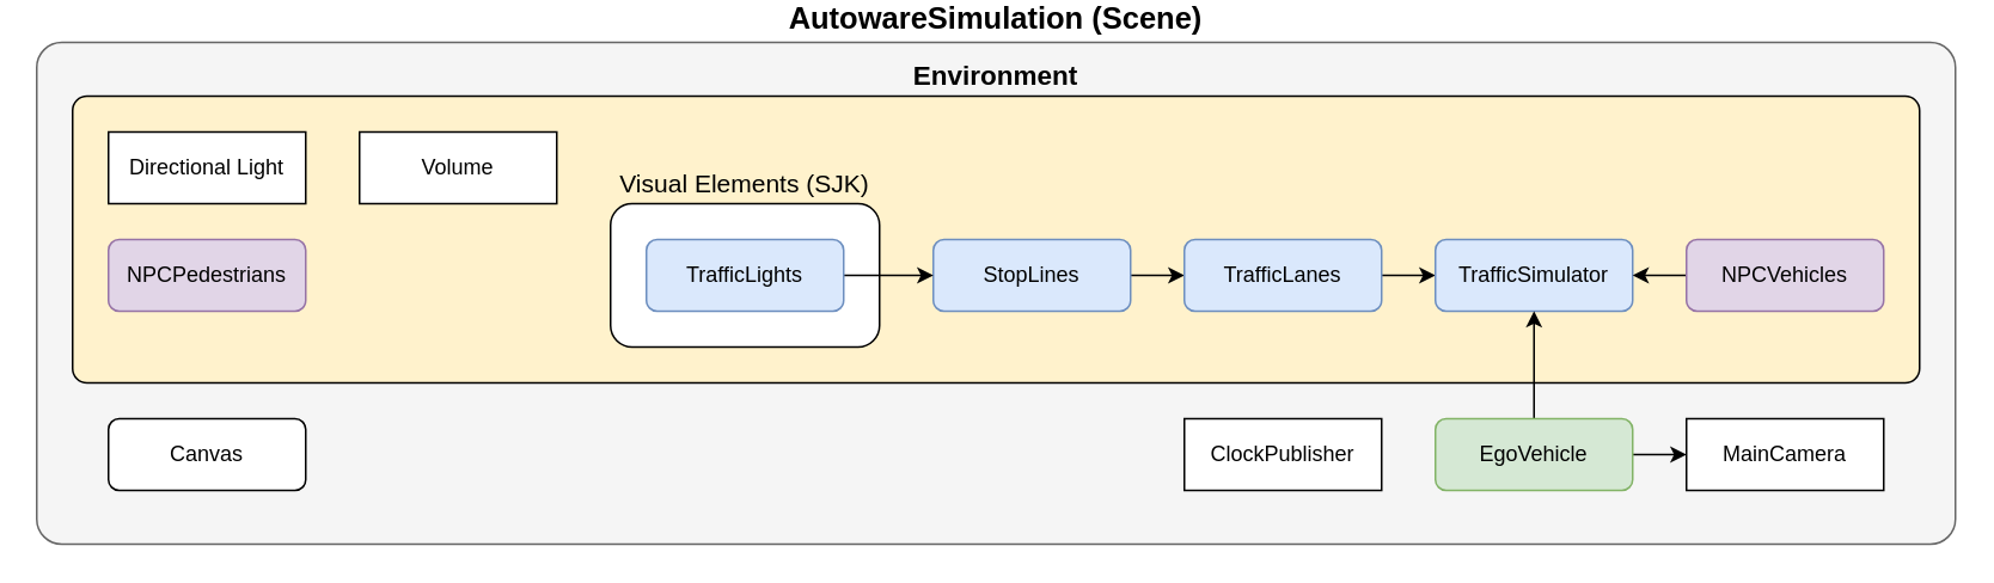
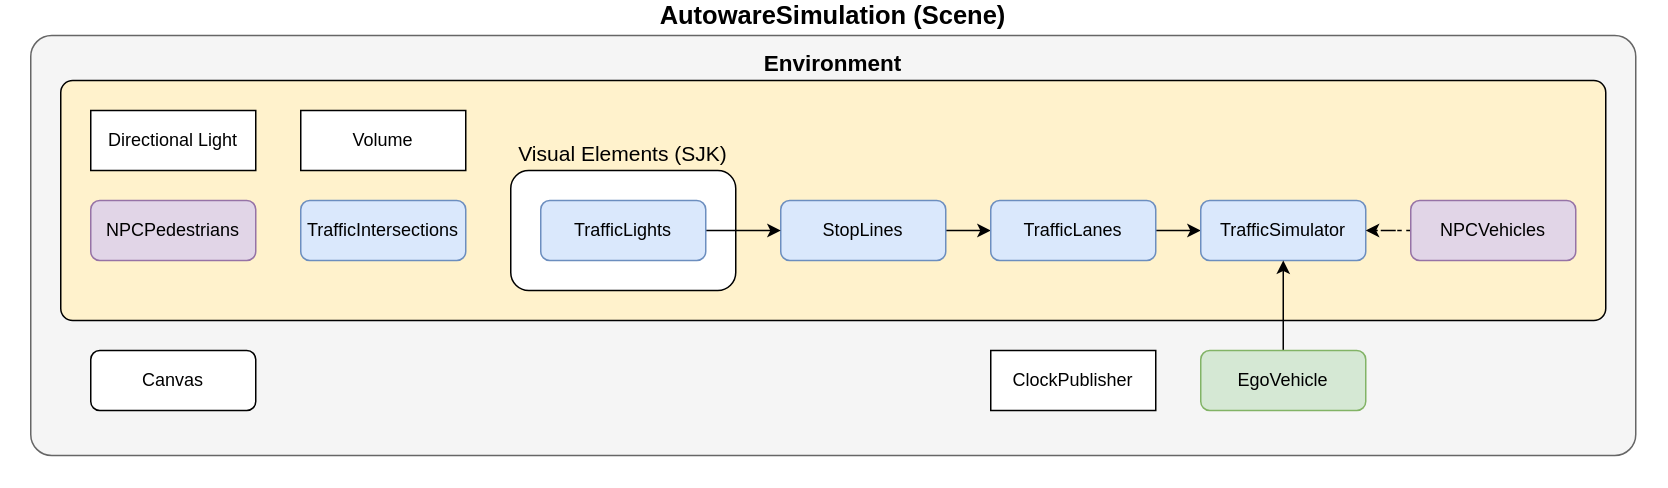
  <mxCell id="0" />
  <mxCell id="1" parent="0" />
  <mxCell id="2" value="AutowareSimulation (Scene)" style="rounded=1;whiteSpace=wrap;html=1;labelPosition=center;verticalLabelPosition=top;align=center;verticalAlign=bottom;fontStyle=1;fontSize=17;glass=0;arcSize=5;fillColor=#f5f5f5;fontColor=#000000;strokeColor=#666666;strokeWidth=1;" parent="1" vertex="1"><mxGeometry x="20" y="20" width="1070" height="280" as="geometry" /></mxCell>
  <mxCell id="3" value="&lt;div style=&quot;font-size: 15px;&quot;&gt;Environment&lt;/div&gt;" style="rounded=1;whiteSpace=wrap;html=1;labelPosition=center;verticalLabelPosition=top;align=center;verticalAlign=bottom;labelBackgroundColor=none;labelBorderColor=none;horizontal=1;fontStyle=1;fontSize=15;glass=0;arcSize=5;strokeWidth=1;strokeColor=#000000;fillColor=#fff2cc;" parent="1" vertex="1"><mxGeometry x="40" y="50" width="1030" height="160" as="geometry" /></mxCell>
  <mxCell id="4" value="Visual Elements (SJK)" style="rounded=1;whiteSpace=wrap;html=1;labelPosition=center;verticalLabelPosition=top;align=center;verticalAlign=bottom;fontSize=14;" parent="1" vertex="1"><mxGeometry x="340" y="110" width="150" height="80" as="geometry" /></mxCell>
  <mxCell id="5" value="" style="edgeStyle=orthogonalEdgeStyle;rounded=0;orthogonalLoop=1;jettySize=auto;html=1;" parent="1" source="6" target="8" edge="1"><mxGeometry relative="1" as="geometry" /></mxCell>
  <mxCell id="6" value="StopLines" style="rounded=1;whiteSpace=wrap;html=1;fillColor=#dae8fc;strokeColor=#6c8ebf;" parent="1" vertex="1"><mxGeometry x="520" y="130" width="110" height="40" as="geometry" /></mxCell>
  <mxCell id="7" value="" style="edgeStyle=orthogonalEdgeStyle;rounded=0;orthogonalLoop=1;jettySize=auto;html=1;" parent="1" source="8" target="12" edge="1"><mxGeometry relative="1" as="geometry" /></mxCell>
  <mxCell id="8" value="&lt;div&gt;TrafficLanes&lt;/div&gt;" style="rounded=1;whiteSpace=wrap;html=1;fillColor=#dae8fc;strokeColor=#6c8ebf;" parent="1" vertex="1"><mxGeometry x="660" y="130" width="110" height="40" as="geometry" /></mxCell>
+ <mxCell id="9" value="&lt;div&gt;TrafficIntersections&lt;/div&gt;" style="rounded=1;whiteSpace=wrap;html=1;fillColor=#dae8fc;strokeColor=#6c8ebf;" parent="1" vertex="1"><mxGeometry x="200" y="130" width="110" height="40" as="geometry" /></mxCell>
  <mxCell id="10" value="" style="edgeStyle=orthogonalEdgeStyle;rounded=0;orthogonalLoop=1;jettySize=auto;html=1;" parent="1" source="11" target="6" edge="1"><mxGeometry relative="1" as="geometry" /></mxCell>
  <mxCell id="11" value="TrafficLights" style="rounded=1;whiteSpace=wrap;html=1;fillColor=#dae8fc;strokeColor=#6c8ebf;" parent="1" vertex="1"><mxGeometry x="360" y="130" width="110" height="40" as="geometry" /></mxCell>
  <mxCell id="12" value="&lt;div&gt;TrafficSimulator&lt;/div&gt;" style="rounded=1;whiteSpace=wrap;html=1;fillColor=#dae8fc;strokeColor=#6c8ebf;" parent="1" vertex="1"><mxGeometry x="800" y="130" width="110" height="40" as="geometry" /></mxCell>
- <mxCell id="13" value="" style="edgeStyle=orthogonalEdgeStyle;rounded=0;orthogonalLoop=1;jettySize=auto;html=1;" parent="1" source="14" target="12" edge="1"><mxGeometry relative="1" as="geometry" /></mxCell>
+ <mxCell id="13" value="" style="edgeStyle=orthogonalEdgeStyle;rounded=0;orthogonalLoop=1;jettySize=auto;html=1;dashed=1;" parent="1" source="14" target="12" edge="1"><mxGeometry relative="1" as="geometry" /></mxCell>
  <mxCell id="14" value="NPCVehicles" style="rounded=1;whiteSpace=wrap;html=1;fillColor=#e1d5e7;strokeColor=#9673a6;" parent="1" vertex="1"><mxGeometry x="940" y="130" width="110" height="40" as="geometry" /></mxCell>
  <mxCell id="15" value="" style="edgeStyle=orthogonalEdgeStyle;rounded=0;orthogonalLoop=1;jettySize=auto;html=1;" parent="1" source="17" target="12" edge="1"><mxGeometry x="-0.714" y="5" relative="1" as="geometry"><mxPoint as="offset" /></mxGeometry></mxCell>
- <mxCell id="16" value="" style="edgeStyle=orthogonalEdgeStyle;rounded=0;orthogonalLoop=1;jettySize=auto;html=1;" parent="1" source="17" target="22" edge="1"><mxGeometry relative="1" as="geometry" /></mxCell>
  <mxCell id="17" value="EgoVehicle" style="rounded=1;whiteSpace=wrap;html=1;fillColor=#d5e8d4;strokeColor=#82b366;" parent="1" vertex="1"><mxGeometry x="800" y="230" width="110" height="40" as="geometry" /></mxCell>
  <mxCell id="18" value="&lt;div&gt;NPCPedestrians&lt;/div&gt;" style="rounded=1;whiteSpace=wrap;html=1;fillColor=#e1d5e7;strokeColor=#9673a6;" parent="1" vertex="1"><mxGeometry x="60" y="130" width="110" height="40" as="geometry" /></mxCell>
  <mxCell id="19" value="Directional Light" style="rounded=0;whiteSpace=wrap;html=1;" parent="1" vertex="1"><mxGeometry x="60" y="70" width="110" height="40" as="geometry" /></mxCell>
  <mxCell id="20" value="&lt;div&gt;Volume&lt;/div&gt;" style="rounded=0;whiteSpace=wrap;html=1;" parent="1" vertex="1"><mxGeometry x="200" y="70" width="110" height="40" as="geometry" /></mxCell>
  <mxCell id="21" value="&lt;div&gt;ClockPublisher&lt;/div&gt;" style="rounded=0;whiteSpace=wrap;html=1;" parent="1" vertex="1"><mxGeometry x="660" y="230" width="110" height="40" as="geometry" /></mxCell>
- <mxCell id="22" value="MainCamera" style="rounded=0;whiteSpace=wrap;html=1;" parent="1" vertex="1"><mxGeometry x="940" y="230" width="110" height="40" as="geometry" /></mxCell>
  <mxCell id="23" value="Canvas" style="rounded=1;whiteSpace=wrap;html=1;" parent="1" vertex="1"><mxGeometry x="60" y="230" width="110" height="40" as="geometry" /></mxCell>
